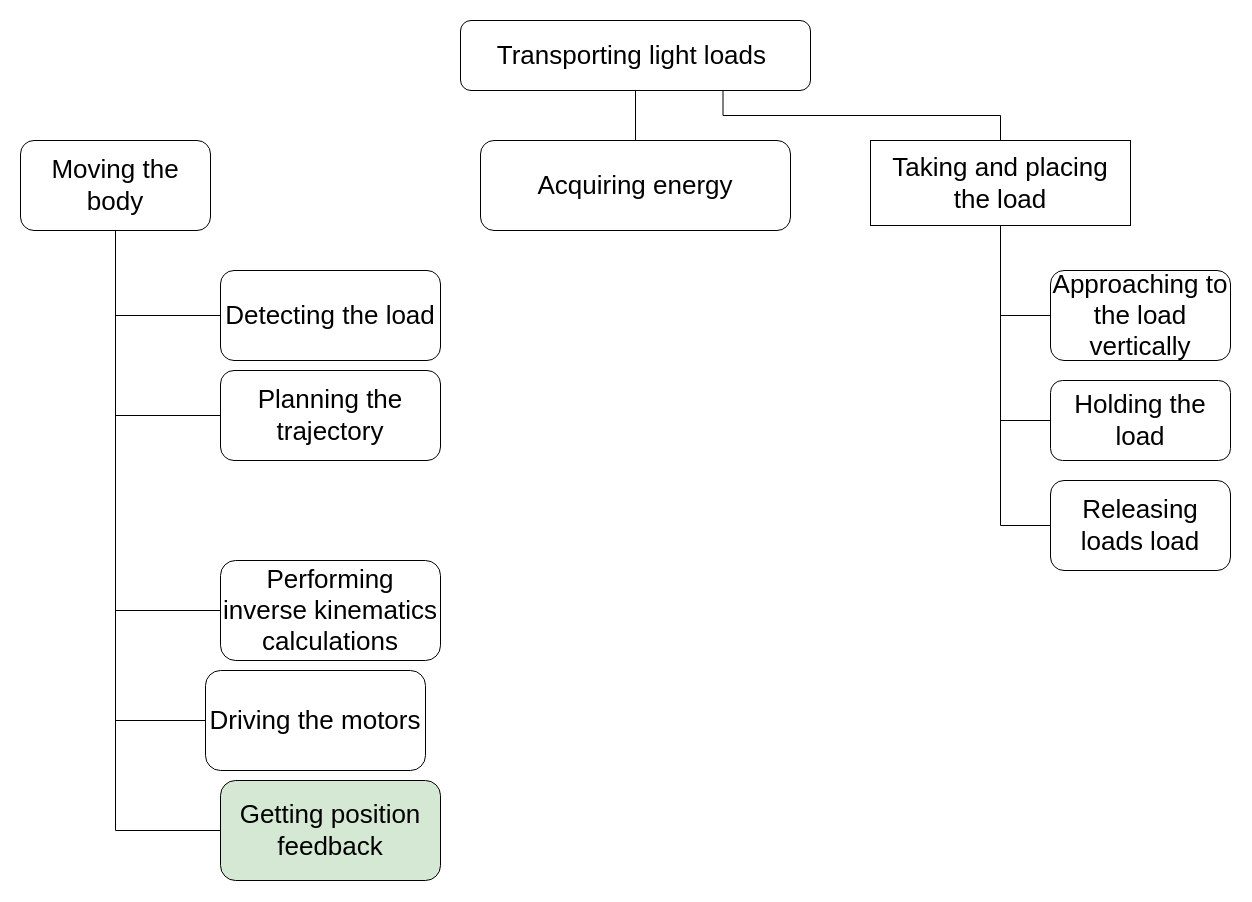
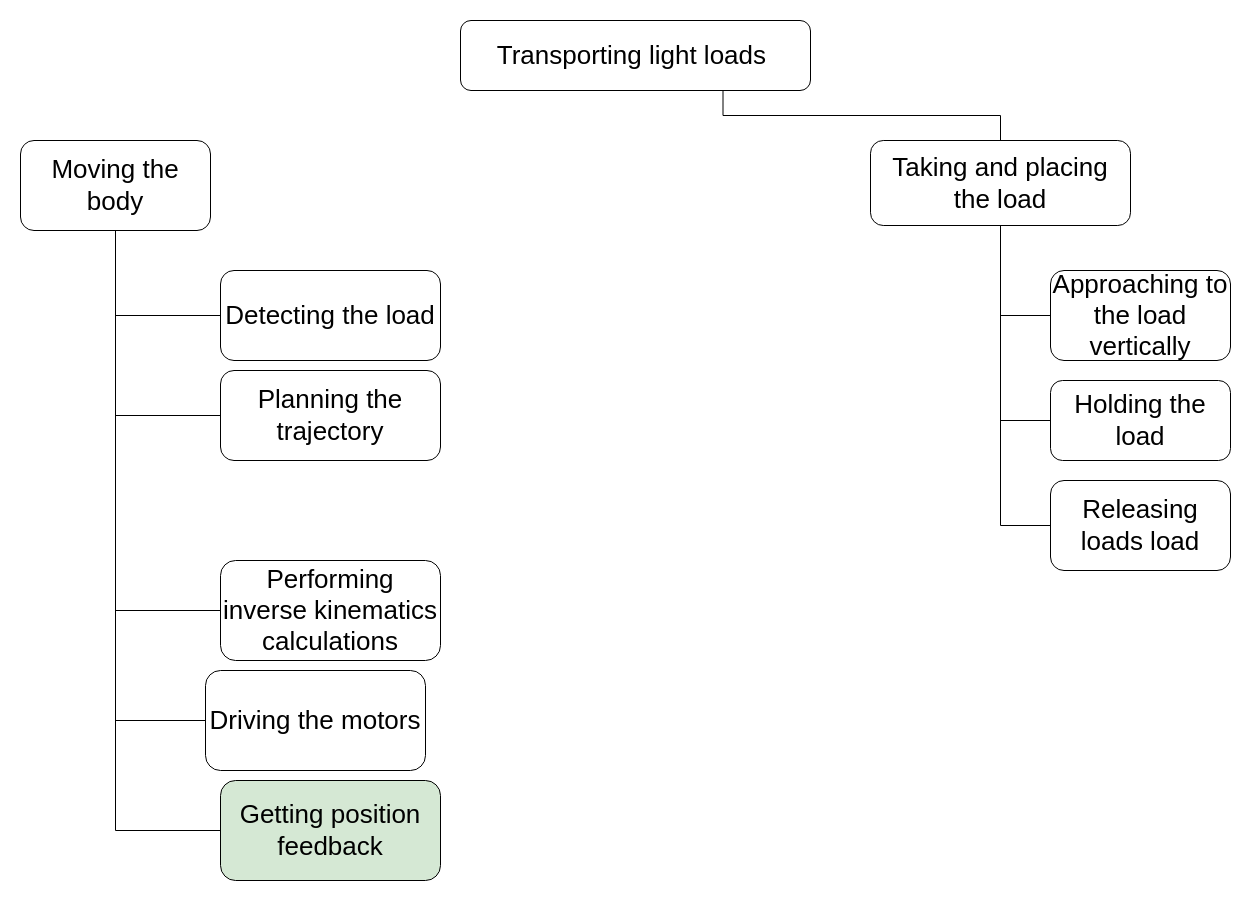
  <mxCell id="0" />
  <mxCell id="1" parent="0" />
  <mxCell id="2" style="edgeStyle=orthogonalEdgeStyle;rounded=0;orthogonalLoop=1;jettySize=auto;html=1;exitX=0.5;exitY=1;exitDx=0;exitDy=0;entryX=0;entryY=0.5;entryDx=0;entryDy=0;endArrow=none;endFill=0;" parent="1" source="7" target="15" edge="1"><mxGeometry relative="1" as="geometry" /></mxCell>
  <mxCell id="3" style="edgeStyle=orthogonalEdgeStyle;rounded=0;orthogonalLoop=1;jettySize=auto;html=1;exitX=0.5;exitY=1;exitDx=0;exitDy=0;entryX=0;entryY=0.5;entryDx=0;entryDy=0;endArrow=none;endFill=0;" parent="1" source="7" target="16" edge="1"><mxGeometry relative="1" as="geometry" /></mxCell>
  <mxCell id="4" style="edgeStyle=orthogonalEdgeStyle;rounded=0;orthogonalLoop=1;jettySize=auto;html=1;exitX=0.5;exitY=1;exitDx=0;exitDy=0;entryX=0;entryY=0.5;entryDx=0;entryDy=0;endArrow=none;endFill=0;" parent="1" source="7" target="17" edge="1"><mxGeometry relative="1" as="geometry" /></mxCell>
  <mxCell id="5" style="edgeStyle=orthogonalEdgeStyle;rounded=0;orthogonalLoop=1;jettySize=auto;html=1;exitX=0.5;exitY=1;exitDx=0;exitDy=0;entryX=0;entryY=0.5;entryDx=0;entryDy=0;endArrow=none;endFill=0;" parent="1" source="7" target="18" edge="1"><mxGeometry relative="1" as="geometry" /></mxCell>
  <mxCell id="6" style="edgeStyle=orthogonalEdgeStyle;rounded=0;orthogonalLoop=1;jettySize=auto;html=1;exitX=0.5;exitY=1;exitDx=0;exitDy=0;entryX=0;entryY=0.5;entryDx=0;entryDy=0;endArrow=none;endFill=0;" parent="1" source="7" target="19" edge="1"><mxGeometry relative="1" as="geometry" /></mxCell>
  <mxCell id="7" value="&lt;span style=&quot;font-size: 26px ; white-space: normal&quot;&gt;Moving the body&lt;/span&gt;" style="rounded=1;whiteSpace=wrap;html=1;" parent="1" vertex="1"><mxGeometry x="20" y="140" width="190" height="90" as="geometry" /></mxCell>
- <mxCell id="8" style="edgeStyle=orthogonalEdgeStyle;rounded=0;orthogonalLoop=1;jettySize=auto;html=1;exitX=0.5;exitY=1;exitDx=0;exitDy=0;entryX=0.5;entryY=0;entryDx=0;entryDy=0;endArrow=none;endFill=0;" parent="1" source="10" target="20" edge="1"><mxGeometry relative="1" as="geometry" /></mxCell>
  <mxCell id="9" style="edgeStyle=orthogonalEdgeStyle;rounded=0;orthogonalLoop=1;jettySize=auto;html=1;exitX=0.75;exitY=1;exitDx=0;exitDy=0;entryX=0.5;entryY=0;entryDx=0;entryDy=0;endArrow=none;endFill=0;" parent="1" source="10" target="14" edge="1"><mxGeometry relative="1" as="geometry" /></mxCell>
  <mxCell id="10" value="&lt;span style=&quot;font-size: 26px ; white-space: normal&quot;&gt;Transporting light loads&amp;nbsp;&lt;/span&gt;" style="rounded=1;whiteSpace=wrap;html=1;" parent="1" vertex="1"><mxGeometry x="460" y="20" width="350" height="70" as="geometry" /></mxCell>
  <mxCell id="11" style="edgeStyle=orthogonalEdgeStyle;rounded=0;orthogonalLoop=1;jettySize=auto;html=1;exitX=0.5;exitY=1;exitDx=0;exitDy=0;entryX=0;entryY=0.5;entryDx=0;entryDy=0;endArrow=none;endFill=0;" parent="1" source="14" target="21" edge="1"><mxGeometry relative="1" as="geometry" /></mxCell>
  <mxCell id="12" style="edgeStyle=orthogonalEdgeStyle;rounded=0;orthogonalLoop=1;jettySize=auto;html=1;exitX=0.5;exitY=1;exitDx=0;exitDy=0;entryX=0;entryY=0.5;entryDx=0;entryDy=0;endArrow=none;endFill=0;" parent="1" source="14" target="22" edge="1"><mxGeometry relative="1" as="geometry" /></mxCell>
  <mxCell id="13" style="edgeStyle=orthogonalEdgeStyle;rounded=0;orthogonalLoop=1;jettySize=auto;html=1;exitX=0.5;exitY=1;exitDx=0;exitDy=0;entryX=0;entryY=0.5;entryDx=0;entryDy=0;endArrow=none;endFill=0;" parent="1" source="14" target="23" edge="1"><mxGeometry relative="1" as="geometry" /></mxCell>
- <mxCell id="14" value="&lt;font style=&quot;font-size: 26px&quot;&gt;Taking and placing the load&lt;/font&gt;" style="whiteSpace=wrap;html=1;rounded=0;" parent="1" vertex="1"><mxGeometry x="870" y="140" width="260" height="85" as="geometry" /></mxCell>
+ <mxCell id="14" value="&lt;font style=&quot;font-size: 26px&quot;&gt;Taking and placing the load&lt;/font&gt;" style="rounded=1;whiteSpace=wrap;html=1;" parent="1" vertex="1"><mxGeometry x="870" y="140" width="260" height="85" as="geometry" /></mxCell>
  <mxCell id="15" value="Detecting the load" style="rounded=1;whiteSpace=wrap;html=1;fontSize=26;" parent="1" vertex="1"><mxGeometry x="220" y="270" width="220" height="90" as="geometry" /></mxCell>
  <mxCell id="16" value="&lt;font style=&quot;font-size: 26px&quot;&gt;Planning the trajectory&lt;/font&gt;" style="rounded=1;whiteSpace=wrap;html=1;" parent="1" vertex="1"><mxGeometry x="220" y="370" width="220" height="90" as="geometry" /></mxCell>
  <mxCell id="17" value="&lt;font style=&quot;font-size: 26px&quot;&gt;Performing inverse kinematics calculations&lt;/font&gt;" style="rounded=1;whiteSpace=wrap;html=1;" parent="1" vertex="1"><mxGeometry x="220" y="560" width="220" height="100" as="geometry" /></mxCell>
  <mxCell id="18" value="&lt;font style=&quot;font-size: 26px&quot;&gt;Driving the motors&lt;/font&gt;" style="rounded=1;whiteSpace=wrap;html=1;" parent="1" vertex="1"><mxGeometry x="205" y="670" width="220" height="100" as="geometry" /></mxCell>
  <mxCell id="19" value="&lt;font style=&quot;font-size: 26px&quot;&gt;Getting position feedback&lt;/font&gt;" style="rounded=1;whiteSpace=wrap;html=1;fillColor=#d5e8d4;" parent="1" vertex="1"><mxGeometry x="220" y="780" width="220" height="100" as="geometry" /></mxCell>
- <mxCell id="20" value="&lt;font style=&quot;font-size: 26px&quot;&gt;Acquiring energy&lt;/font&gt;" style="rounded=1;whiteSpace=wrap;html=1;" parent="1" vertex="1"><mxGeometry x="480" y="140" width="310" height="90" as="geometry" /></mxCell>
  <mxCell id="21" value="&lt;font style=&quot;font-size: 26px&quot;&gt;Approaching to the load vertically&lt;/font&gt;" style="rounded=1;whiteSpace=wrap;html=1;" parent="1" vertex="1"><mxGeometry x="1050" y="270" width="180" height="90" as="geometry" /></mxCell>
  <mxCell id="22" value="&lt;font style=&quot;font-size: 26px&quot;&gt;Holding the load&lt;/font&gt;" style="rounded=1;whiteSpace=wrap;html=1;" parent="1" vertex="1"><mxGeometry x="1050" y="380" width="180" height="80" as="geometry" /></mxCell>
  <mxCell id="23" value="&lt;font style=&quot;font-size: 26px&quot;&gt;Releasing loads load&lt;/font&gt;" style="rounded=1;whiteSpace=wrap;html=1;" parent="1" vertex="1"><mxGeometry x="1050" y="480" width="180" height="90" as="geometry" /></mxCell>
